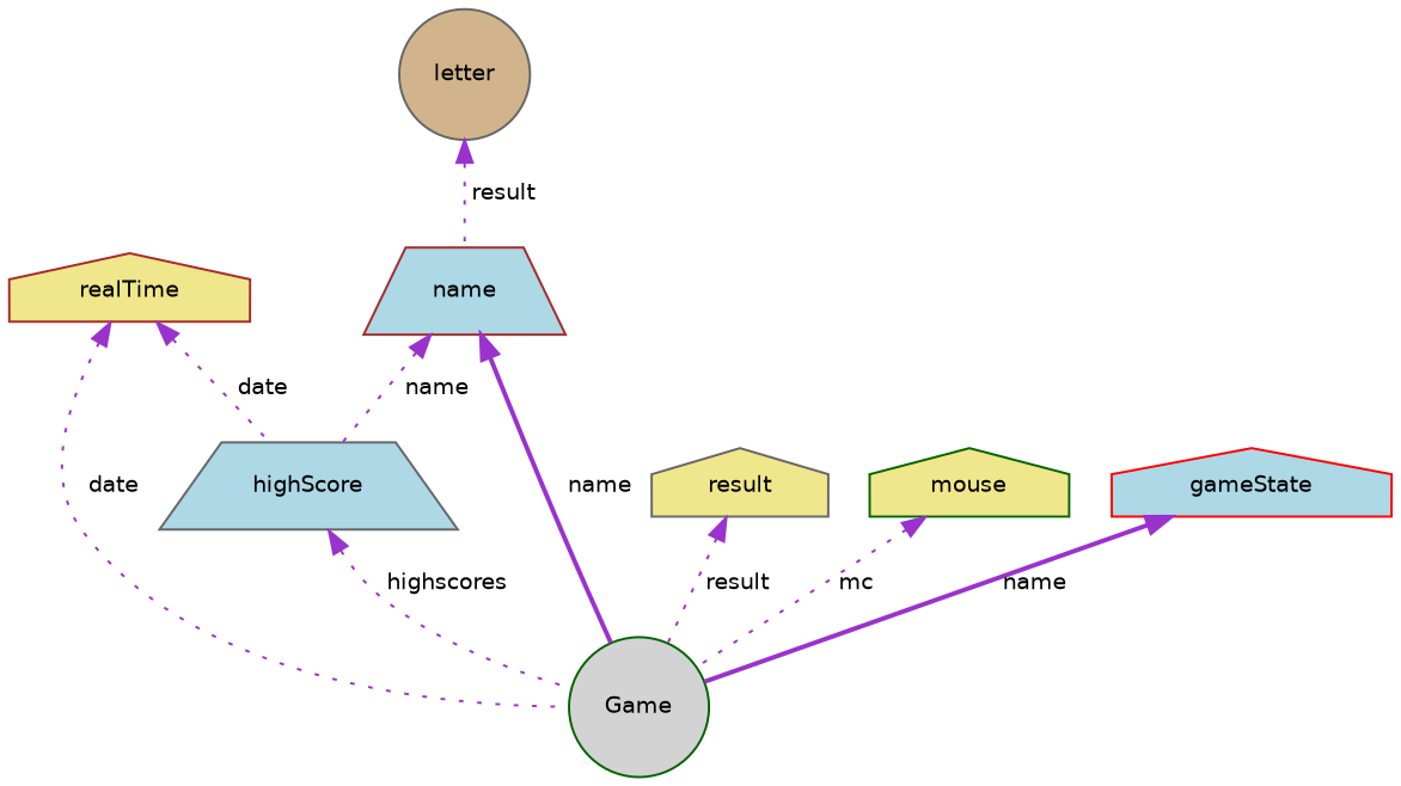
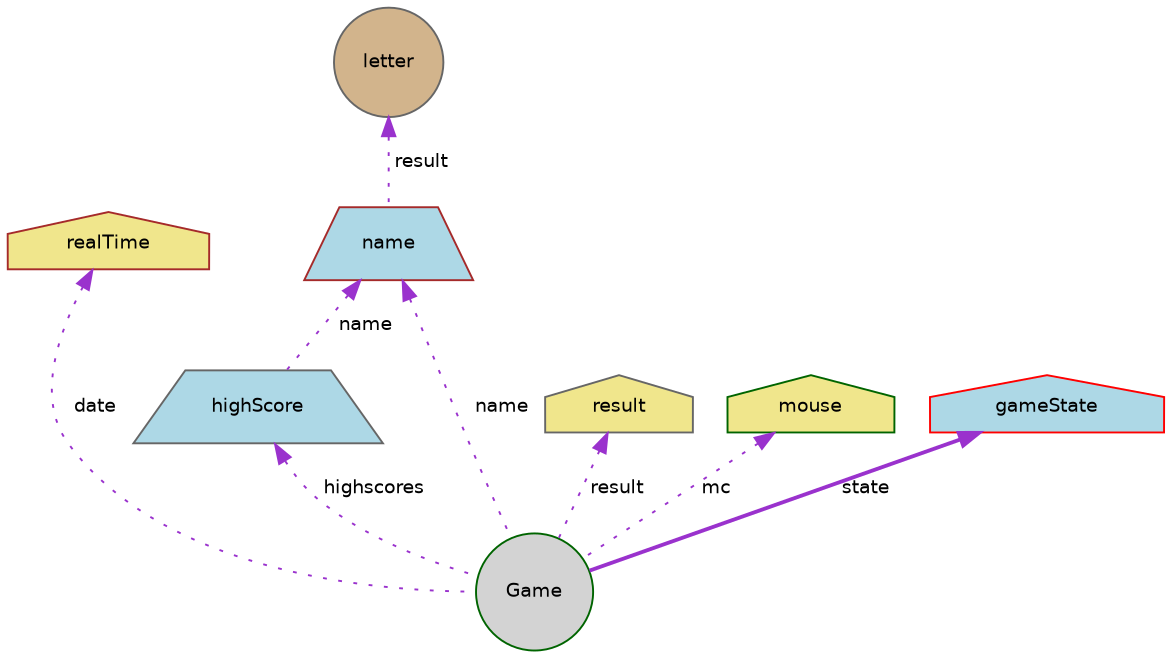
  digraph {
    node [color=gray40 fillcolor=lightblue fontname=Helvetica fontsize=10 shape=house style=filled]
    edge [color=darkorchid3 dir=back fontname=Helvetica fontsize=10 labelfontname=Helvetica labelfontsize=10 style=dotted]
    n1 [color=darkgreen fillcolor=lightgrey fontcolor=black height=0.2 label=Game shape=circle width=0.4]
    n2 [color=brown height=0.2 label=name shape=trapezium width=0.4]
    n3 [height=0.2 label=highScore shape=trapezium width=0.4]
    n4 [fillcolor=tan height=0.2 label=letter shape=circle width=0.4]
    n5 [fillcolor=khaki height=0.2 label=result width=0.4]
    n6 [color=brown fillcolor=khaki height=0.2 label=realTime width=0.4]
    n7 [color=darkgreen fillcolor=khaki height=0.2 label=mouse width=0.4]
    n8 [color=red height=0.2 label=gameState width=0.4]
-   n2 -> n1 [label=" name" style=bold]
+   n2 -> n1 [label=" name"]
    n2 -> n3 [label=" name"]
    n3 -> n1 [label=" highscores"]
    n4 -> n2 [label=" result"]
    n5 -> n1 [label=" result"]
    n6 -> n1 [label=" date"]
-   n6 -> n3 [label=" date"]
    n7 -> n1 [label=" mc"]
-   n8 -> n1 [label=" name" style=bold]
+   n8 -> n1 [label=" state" style=bold]
  }
